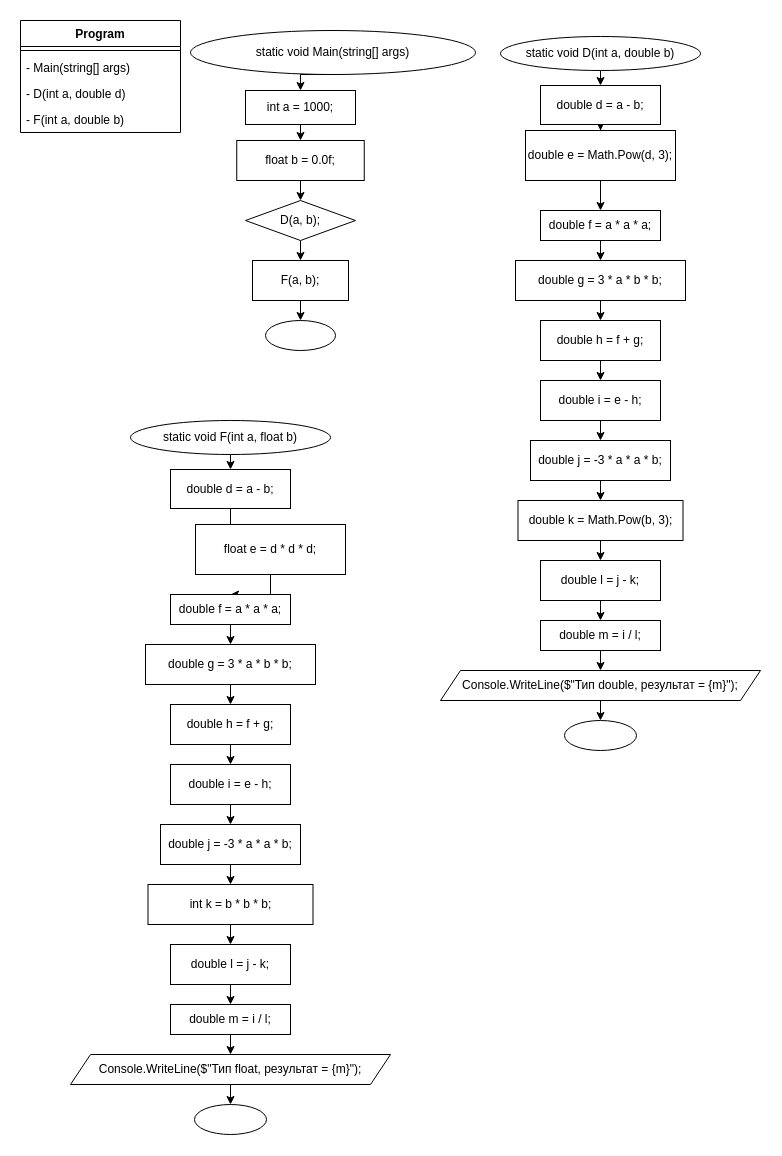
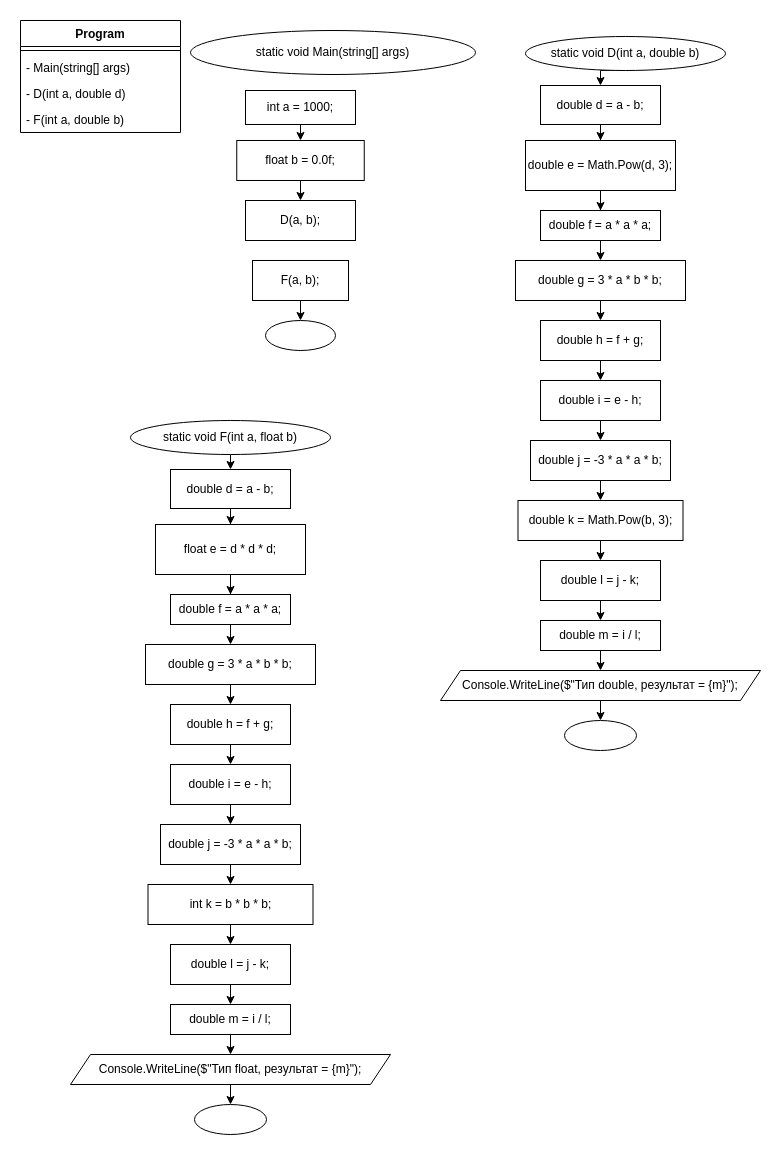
  <mxCell id="0" />
  <mxCell id="1" parent="0" />
  <mxCell id="2" value="Program" style="swimlane;fontStyle=1;align=center;verticalAlign=top;childLayout=stackLayout;horizontal=1;startSize=26;horizontalStack=0;resizeParent=1;resizeParentMax=0;resizeLast=0;collapsible=1;marginBottom=0;" vertex="1" parent="1"><mxGeometry width="160" height="112" as="geometry" x="20" y="20" /></mxCell>
  <mxCell id="3" value="" style="line;strokeWidth=1;fillColor=none;align=left;verticalAlign=middle;spacingTop=-1;spacingLeft=3;spacingRight=3;rotatable=0;labelPosition=right;points=[];portConstraint=eastwest;" vertex="1" parent="2"><mxGeometry y="26" width="160" height="8" as="geometry" /></mxCell>
  <mxCell id="4" value="- Main(string[] args)" style="text;strokeColor=none;fillColor=none;align=left;verticalAlign=top;spacingLeft=4;spacingRight=4;overflow=hidden;rotatable=0;points=[[0,0.5],[1,0.5]];portConstraint=eastwest;" vertex="1" parent="2"><mxGeometry y="34" width="160" height="26" as="geometry" /></mxCell>
  <mxCell id="5" value="- D(int a, double d)" style="text;strokeColor=none;fillColor=none;align=left;verticalAlign=top;spacingLeft=4;spacingRight=4;overflow=hidden;rotatable=0;points=[[0,0.5],[1,0.5]];portConstraint=eastwest;" vertex="1" parent="2"><mxGeometry y="60" width="160" height="26" as="geometry" /></mxCell>
  <mxCell id="6" value="- F(int a, double b)" style="text;strokeColor=none;fillColor=none;align=left;verticalAlign=top;spacingLeft=4;spacingRight=4;overflow=hidden;rotatable=0;points=[[0,0.5],[1,0.5]];portConstraint=eastwest;" vertex="1" parent="2"><mxGeometry y="86" width="160" height="26" as="geometry" /></mxCell>
- <mxCell id="7" style="edgeStyle=orthogonalEdgeStyle;rounded=0;orthogonalLoop=1;jettySize=auto;html=1;exitX=0.5;exitY=1;exitDx=0;exitDy=0;entryX=0.5;entryY=0;entryDx=0;entryDy=0;" edge="1" parent="1" source="8" target="10"><mxGeometry relative="1" as="geometry" /></mxCell>
  <mxCell id="8" value="static void Main(string[] args)" style="ellipse;whiteSpace=wrap;html=1;" vertex="1" parent="1"><mxGeometry x="190" y="30" width="285" height="44" as="geometry" /></mxCell>
  <mxCell id="9" style="edgeStyle=orthogonalEdgeStyle;rounded=0;orthogonalLoop=1;jettySize=auto;html=1;exitX=0.5;exitY=1;exitDx=0;exitDy=0;entryX=0.5;entryY=0;entryDx=0;entryDy=0;" edge="1" parent="1" source="10" target="12"><mxGeometry relative="1" as="geometry" /></mxCell>
  <mxCell id="10" value="int a = 1000;" style="rounded=0;whiteSpace=wrap;html=1;" vertex="1" parent="1"><mxGeometry x="245" y="90" width="110" height="34" as="geometry" /></mxCell>
  <mxCell id="11" style="edgeStyle=orthogonalEdgeStyle;rounded=0;orthogonalLoop=1;jettySize=auto;html=1;exitX=0.5;exitY=1;exitDx=0;exitDy=0;entryX=0.5;entryY=0;entryDx=0;entryDy=0;" edge="1" parent="1" source="12" target="14"><mxGeometry relative="1" as="geometry" /></mxCell>
  <mxCell id="12" value="float b = 0.0f;" style="rounded=0;whiteSpace=wrap;html=1;" vertex="1" parent="1"><mxGeometry x="236.25" y="140" width="127.5" height="40" as="geometry" /></mxCell>
- <mxCell id="13" style="edgeStyle=orthogonalEdgeStyle;rounded=0;orthogonalLoop=1;jettySize=auto;html=1;exitX=0.5;exitY=1;exitDx=0;exitDy=0;entryX=0.5;entryY=0;entryDx=0;entryDy=0;" edge="1" parent="1" source="14" target="16"><mxGeometry relative="1" as="geometry" /></mxCell>
- <mxCell id="14" value="D(a, b);" style="rhombus;whiteSpace=wrap;html=1;" vertex="1" parent="1"><mxGeometry x="245" y="200" width="110" height="40" as="geometry" /></mxCell>
+ <mxCell id="14" value="D(a, b);" style="rounded=0;whiteSpace=wrap;html=1;" vertex="1" parent="1"><mxGeometry x="245" y="200" width="110" height="40" as="geometry" /></mxCell>
  <mxCell id="15" style="edgeStyle=orthogonalEdgeStyle;rounded=0;orthogonalLoop=1;jettySize=auto;html=1;exitX=0.5;exitY=1;exitDx=0;exitDy=0;entryX=0.5;entryY=0;entryDx=0;entryDy=0;" edge="1" parent="1" source="16" target="17"><mxGeometry relative="1" as="geometry" /></mxCell>
  <mxCell id="16" value="F(a, b);" style="rounded=0;whiteSpace=wrap;html=1;" vertex="1" parent="1"><mxGeometry x="252" y="260" width="96" height="40" as="geometry" /></mxCell>
  <mxCell id="17" value="" style="ellipse;whiteSpace=wrap;html=1;" vertex="1" parent="1"><mxGeometry x="265" y="320" width="70" height="30" as="geometry" /></mxCell>
  <mxCell id="18" style="edgeStyle=orthogonalEdgeStyle;rounded=0;orthogonalLoop=1;jettySize=auto;html=1;exitX=0.5;exitY=1;exitDx=0;exitDy=0;entryX=0.5;entryY=0;entryDx=0;entryDy=0;" edge="1" parent="1" source="19" target="21"><mxGeometry relative="1" as="geometry" /></mxCell>
- <mxCell id="19" value="static void D(int a, double b)" style="ellipse;whiteSpace=wrap;html=1;" vertex="1" parent="1"><mxGeometry x="500" y="36" width="200" height="34" as="geometry" /></mxCell>
+ <mxCell id="19" value="static void D(int a, double b)" style="ellipse;whiteSpace=wrap;html=1;" vertex="1" parent="1"><mxGeometry x="525" y="36" width="200" height="34" as="geometry" /></mxCell>
  <mxCell id="20" style="edgeStyle=orthogonalEdgeStyle;rounded=0;orthogonalLoop=1;jettySize=auto;html=1;exitX=0.5;exitY=1;exitDx=0;exitDy=0;" edge="1" parent="1" source="21" target="23"><mxGeometry relative="1" as="geometry" /></mxCell>
  <mxCell id="21" value="double d = a - b;" style="rounded=0;whiteSpace=wrap;html=1;" vertex="1" parent="1"><mxGeometry x="540" y="85" width="120" height="39" as="geometry" /></mxCell>
  <mxCell id="22" style="edgeStyle=orthogonalEdgeStyle;rounded=0;orthogonalLoop=1;jettySize=auto;html=1;exitX=0.5;exitY=1;exitDx=0;exitDy=0;" edge="1" parent="1" source="23" target="25"><mxGeometry relative="1" as="geometry" /></mxCell>
- <mxCell id="23" value="double e = Math.Pow(d, 3);" style="rounded=0;whiteSpace=wrap;html=1;" vertex="1" parent="1"><mxGeometry x="525" y="130" width="150" height="50" as="geometry" /></mxCell>
+ <mxCell id="23" value="double e = Math.Pow(d, 3);" style="rounded=0;whiteSpace=wrap;html=1;" vertex="1" parent="1"><mxGeometry x="525" y="140" width="150" height="50" as="geometry" /></mxCell>
  <mxCell id="24" style="edgeStyle=orthogonalEdgeStyle;rounded=0;orthogonalLoop=1;jettySize=auto;html=1;exitX=0.5;exitY=1;exitDx=0;exitDy=0;entryX=0.5;entryY=0;entryDx=0;entryDy=0;" edge="1" parent="1" source="25" target="27"><mxGeometry relative="1" as="geometry" /></mxCell>
  <mxCell id="25" value="double f = a * a * a;" style="rounded=0;whiteSpace=wrap;html=1;" vertex="1" parent="1"><mxGeometry x="540" y="210" width="120" height="30" as="geometry" /></mxCell>
  <mxCell id="26" style="edgeStyle=orthogonalEdgeStyle;rounded=0;orthogonalLoop=1;jettySize=auto;html=1;exitX=0.5;exitY=1;exitDx=0;exitDy=0;entryX=0.5;entryY=0;entryDx=0;entryDy=0;" edge="1" parent="1" source="27" target="29"><mxGeometry relative="1" as="geometry" /></mxCell>
  <mxCell id="27" value="double g = 3 * a * b * b;" style="rounded=0;whiteSpace=wrap;html=1;" vertex="1" parent="1"><mxGeometry x="515" y="260" width="170" height="40" as="geometry" /></mxCell>
  <mxCell id="28" style="edgeStyle=orthogonalEdgeStyle;rounded=0;orthogonalLoop=1;jettySize=auto;html=1;exitX=0.5;exitY=1;exitDx=0;exitDy=0;entryX=0.5;entryY=0;entryDx=0;entryDy=0;" edge="1" parent="1" source="29" target="31"><mxGeometry relative="1" as="geometry" /></mxCell>
  <mxCell id="29" value="double h = f + g;" style="rounded=0;whiteSpace=wrap;html=1;" vertex="1" parent="1"><mxGeometry x="540" y="320" width="120" height="40" as="geometry" /></mxCell>
  <mxCell id="30" style="edgeStyle=orthogonalEdgeStyle;rounded=0;orthogonalLoop=1;jettySize=auto;html=1;exitX=0.5;exitY=1;exitDx=0;exitDy=0;entryX=0.5;entryY=0;entryDx=0;entryDy=0;" edge="1" parent="1" source="31" target="33"><mxGeometry relative="1" as="geometry" /></mxCell>
  <mxCell id="31" value="double i = e - h;" style="rounded=0;whiteSpace=wrap;html=1;" vertex="1" parent="1"><mxGeometry x="540" y="380" width="120" height="40" as="geometry" /></mxCell>
  <mxCell id="32" style="edgeStyle=orthogonalEdgeStyle;rounded=0;orthogonalLoop=1;jettySize=auto;html=1;exitX=0.5;exitY=1;exitDx=0;exitDy=0;entryX=0.5;entryY=0;entryDx=0;entryDy=0;" edge="1" parent="1" source="33" target="35"><mxGeometry relative="1" as="geometry" /></mxCell>
  <mxCell id="33" value="double j = -3 * a * a * b;" style="rounded=0;whiteSpace=wrap;html=1;" vertex="1" parent="1"><mxGeometry x="530" y="440" width="140" height="40" as="geometry" /></mxCell>
  <mxCell id="34" style="edgeStyle=orthogonalEdgeStyle;rounded=0;orthogonalLoop=1;jettySize=auto;html=1;exitX=0.5;exitY=1;exitDx=0;exitDy=0;entryX=0.5;entryY=0;entryDx=0;entryDy=0;" edge="1" parent="1" source="35" target="37"><mxGeometry relative="1" as="geometry" /></mxCell>
  <mxCell id="35" value="double k = Math.Pow(b, 3);" style="rounded=0;whiteSpace=wrap;html=1;" vertex="1" parent="1"><mxGeometry x="517.5" y="500" width="165" height="40" as="geometry" /></mxCell>
  <mxCell id="36" style="edgeStyle=orthogonalEdgeStyle;rounded=0;orthogonalLoop=1;jettySize=auto;html=1;exitX=0.5;exitY=1;exitDx=0;exitDy=0;entryX=0.5;entryY=0;entryDx=0;entryDy=0;" edge="1" parent="1" source="37" target="39"><mxGeometry relative="1" as="geometry" /></mxCell>
  <mxCell id="37" value="double l = j - k;" style="rounded=0;whiteSpace=wrap;html=1;" vertex="1" parent="1"><mxGeometry x="540" y="560" width="120" height="40" as="geometry" /></mxCell>
  <mxCell id="38" style="edgeStyle=orthogonalEdgeStyle;rounded=0;orthogonalLoop=1;jettySize=auto;html=1;exitX=0.5;exitY=1;exitDx=0;exitDy=0;entryX=0.5;entryY=0;entryDx=0;entryDy=0;" edge="1" parent="1" source="39" target="41"><mxGeometry relative="1" as="geometry" /></mxCell>
  <mxCell id="39" value="double m = i / l;" style="rounded=0;whiteSpace=wrap;html=1;" vertex="1" parent="1"><mxGeometry x="540" y="620" width="120" height="30" as="geometry" /></mxCell>
  <mxCell id="40" style="edgeStyle=orthogonalEdgeStyle;rounded=0;orthogonalLoop=1;jettySize=auto;html=1;exitX=0.5;exitY=1;exitDx=0;exitDy=0;entryX=0.5;entryY=0;entryDx=0;entryDy=0;" edge="1" parent="1" source="41" target="42"><mxGeometry relative="1" as="geometry" /></mxCell>
  <mxCell id="41" value="Console.WriteLine($&quot;Тип double, результат = {m}&quot;);" style="shape=parallelogram;perimeter=parallelogramPerimeter;whiteSpace=wrap;html=1;fixedSize=1;" vertex="1" parent="1"><mxGeometry x="440" y="670" width="320" height="30" as="geometry" /></mxCell>
  <mxCell id="42" value="" style="ellipse;whiteSpace=wrap;html=1;" vertex="1" parent="1"><mxGeometry x="564" y="720" width="72" height="30" as="geometry" /></mxCell>
  <mxCell id="43" style="edgeStyle=orthogonalEdgeStyle;rounded=0;orthogonalLoop=1;jettySize=auto;html=1;exitX=0.5;exitY=1;exitDx=0;exitDy=0;entryX=0.5;entryY=0;entryDx=0;entryDy=0;" edge="1" parent="1" source="44" target="46"><mxGeometry relative="1" as="geometry" /></mxCell>
  <mxCell id="44" value="static void F(int a, float b)" style="ellipse;whiteSpace=wrap;html=1;" vertex="1" parent="1"><mxGeometry x="130" y="420" width="200" height="34" as="geometry" /></mxCell>
  <mxCell id="45" style="edgeStyle=orthogonalEdgeStyle;rounded=0;orthogonalLoop=1;jettySize=auto;html=1;exitX=0.5;exitY=1;exitDx=0;exitDy=0;" edge="1" parent="1" source="46" target="48"><mxGeometry relative="1" as="geometry" /></mxCell>
  <mxCell id="46" value="double d = a - b;" style="rounded=0;whiteSpace=wrap;html=1;" vertex="1" parent="1"><mxGeometry x="170" y="469" width="120" height="39" as="geometry" /></mxCell>
  <mxCell id="47" style="edgeStyle=orthogonalEdgeStyle;rounded=0;orthogonalLoop=1;jettySize=auto;html=1;exitX=0.5;exitY=1;exitDx=0;exitDy=0;" edge="1" parent="1" source="48" target="50"><mxGeometry relative="1" as="geometry" /></mxCell>
- <mxCell id="48" value="float e = d * d * d;" style="rounded=0;whiteSpace=wrap;html=1;" vertex="1" parent="1"><mxGeometry x="195" y="524" width="150" height="50" as="geometry" /></mxCell>
+ <mxCell id="48" value="float e = d * d * d;" style="rounded=0;whiteSpace=wrap;html=1;" vertex="1" parent="1"><mxGeometry x="155" y="524" width="150" height="50" as="geometry" /></mxCell>
  <mxCell id="49" style="edgeStyle=orthogonalEdgeStyle;rounded=0;orthogonalLoop=1;jettySize=auto;html=1;exitX=0.5;exitY=1;exitDx=0;exitDy=0;entryX=0.5;entryY=0;entryDx=0;entryDy=0;" edge="1" parent="1" source="50" target="52"><mxGeometry relative="1" as="geometry" /></mxCell>
  <mxCell id="50" value="double f = a * a * a;" style="rounded=0;whiteSpace=wrap;html=1;" vertex="1" parent="1"><mxGeometry x="170" y="594" width="120" height="30" as="geometry" /></mxCell>
  <mxCell id="51" style="edgeStyle=orthogonalEdgeStyle;rounded=0;orthogonalLoop=1;jettySize=auto;html=1;exitX=0.5;exitY=1;exitDx=0;exitDy=0;entryX=0.5;entryY=0;entryDx=0;entryDy=0;" edge="1" parent="1" source="52" target="54"><mxGeometry relative="1" as="geometry" /></mxCell>
  <mxCell id="52" value="double g = 3 * a * b * b;" style="rounded=0;whiteSpace=wrap;html=1;" vertex="1" parent="1"><mxGeometry x="145" y="644" width="170" height="40" as="geometry" /></mxCell>
  <mxCell id="53" style="edgeStyle=orthogonalEdgeStyle;rounded=0;orthogonalLoop=1;jettySize=auto;html=1;exitX=0.5;exitY=1;exitDx=0;exitDy=0;entryX=0.5;entryY=0;entryDx=0;entryDy=0;" edge="1" parent="1" source="54" target="56"><mxGeometry relative="1" as="geometry" /></mxCell>
  <mxCell id="54" value="double h = f + g;" style="rounded=0;whiteSpace=wrap;html=1;" vertex="1" parent="1"><mxGeometry x="170" y="704" width="120" height="40" as="geometry" /></mxCell>
  <mxCell id="55" style="edgeStyle=orthogonalEdgeStyle;rounded=0;orthogonalLoop=1;jettySize=auto;html=1;exitX=0.5;exitY=1;exitDx=0;exitDy=0;entryX=0.5;entryY=0;entryDx=0;entryDy=0;" edge="1" parent="1" source="56" target="58"><mxGeometry relative="1" as="geometry" /></mxCell>
  <mxCell id="56" value="double i = e - h;" style="rounded=0;whiteSpace=wrap;html=1;" vertex="1" parent="1"><mxGeometry x="170" y="764" width="120" height="40" as="geometry" /></mxCell>
  <mxCell id="57" style="edgeStyle=orthogonalEdgeStyle;rounded=0;orthogonalLoop=1;jettySize=auto;html=1;exitX=0.5;exitY=1;exitDx=0;exitDy=0;entryX=0.5;entryY=0;entryDx=0;entryDy=0;" edge="1" parent="1" source="58" target="60"><mxGeometry relative="1" as="geometry" /></mxCell>
  <mxCell id="58" value="double j = -3 * a * a * b;" style="rounded=0;whiteSpace=wrap;html=1;" vertex="1" parent="1"><mxGeometry x="160" y="824" width="140" height="40" as="geometry" /></mxCell>
  <mxCell id="59" style="edgeStyle=orthogonalEdgeStyle;rounded=0;orthogonalLoop=1;jettySize=auto;html=1;exitX=0.5;exitY=1;exitDx=0;exitDy=0;entryX=0.5;entryY=0;entryDx=0;entryDy=0;" edge="1" parent="1" source="60" target="62"><mxGeometry relative="1" as="geometry" /></mxCell>
  <mxCell id="60" value="int k = b * b * b;" style="rounded=0;whiteSpace=wrap;html=1;" vertex="1" parent="1"><mxGeometry x="147.5" y="884" width="165" height="40" as="geometry" /></mxCell>
  <mxCell id="61" style="edgeStyle=orthogonalEdgeStyle;rounded=0;orthogonalLoop=1;jettySize=auto;html=1;exitX=0.5;exitY=1;exitDx=0;exitDy=0;entryX=0.5;entryY=0;entryDx=0;entryDy=0;" edge="1" parent="1" source="62" target="64"><mxGeometry relative="1" as="geometry" /></mxCell>
  <mxCell id="62" value="double l = j - k;" style="rounded=0;whiteSpace=wrap;html=1;" vertex="1" parent="1"><mxGeometry x="170" y="944" width="120" height="40" as="geometry" /></mxCell>
  <mxCell id="63" style="edgeStyle=orthogonalEdgeStyle;rounded=0;orthogonalLoop=1;jettySize=auto;html=1;exitX=0.5;exitY=1;exitDx=0;exitDy=0;entryX=0.5;entryY=0;entryDx=0;entryDy=0;" edge="1" parent="1" source="64" target="66"><mxGeometry relative="1" as="geometry" /></mxCell>
  <mxCell id="64" value="double m = i / l;" style="rounded=0;whiteSpace=wrap;html=1;" vertex="1" parent="1"><mxGeometry x="170" y="1004" width="120" height="30" as="geometry" /></mxCell>
  <mxCell id="65" style="edgeStyle=orthogonalEdgeStyle;rounded=0;orthogonalLoop=1;jettySize=auto;html=1;exitX=0.5;exitY=1;exitDx=0;exitDy=0;entryX=0.5;entryY=0;entryDx=0;entryDy=0;" edge="1" parent="1" source="66" target="67"><mxGeometry relative="1" as="geometry" /></mxCell>
  <mxCell id="66" value="Console.WriteLine($&quot;Тип float, результат = {m}&quot;);" style="shape=parallelogram;perimeter=parallelogramPerimeter;whiteSpace=wrap;html=1;fixedSize=1;" vertex="1" parent="1"><mxGeometry x="70" y="1054" width="320" height="30" as="geometry" /></mxCell>
  <mxCell id="67" value="" style="ellipse;whiteSpace=wrap;html=1;" vertex="1" parent="1"><mxGeometry x="194" y="1104" width="72" height="30" as="geometry" /></mxCell>
